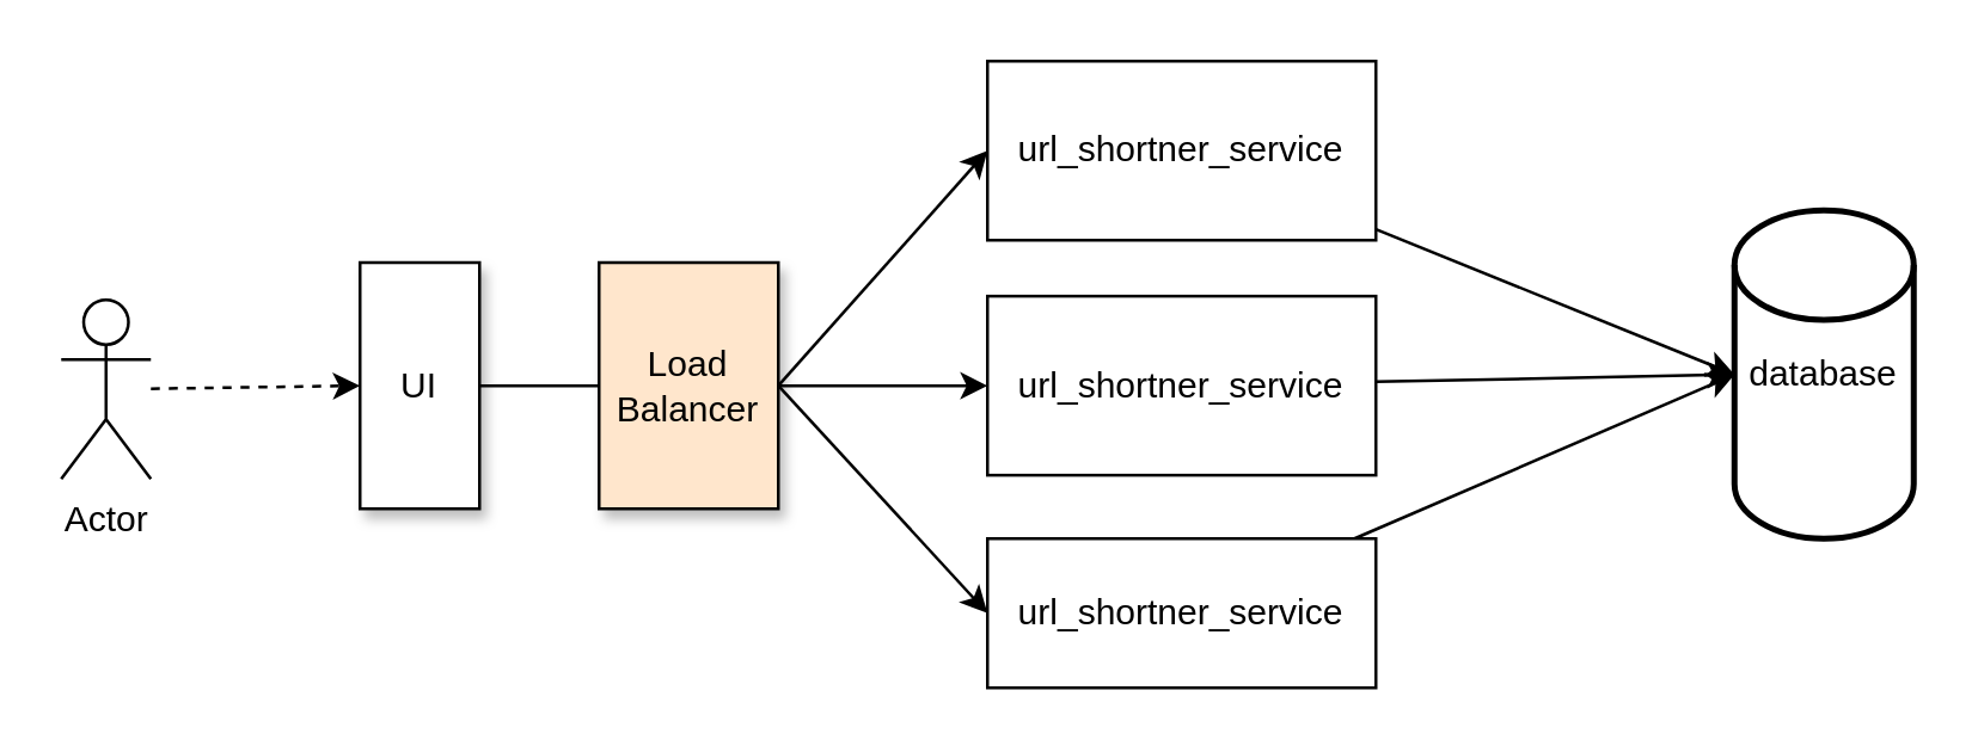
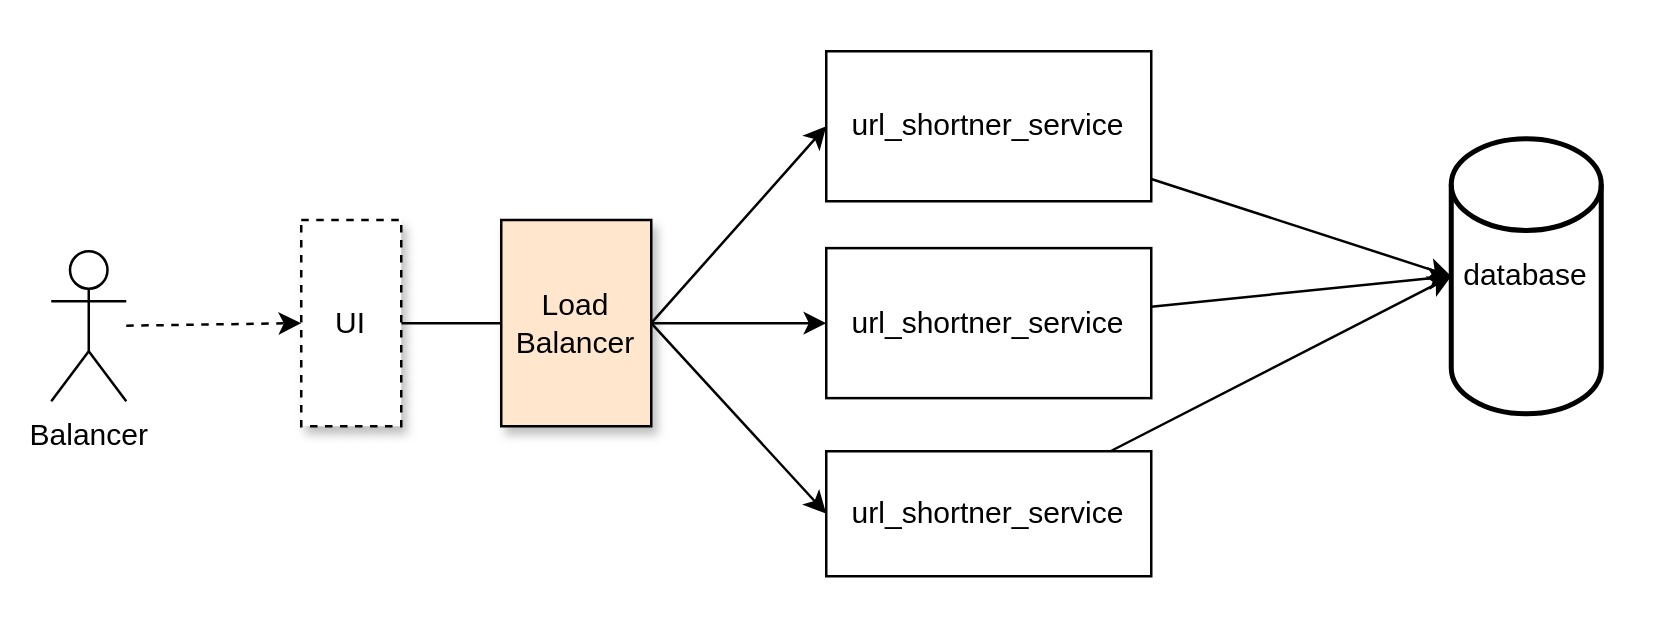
  <mxCell id="0" />
  <mxCell id="1" parent="0" />
  <mxCell id="2" style="edgeStyle=none;html=1;entryX=0;entryY=0.5;entryDx=0;entryDy=0;entryPerimeter=0;" edge="1" parent="1" source="3" target="7"><mxGeometry relative="1" as="geometry" /></mxCell>
  <mxCell id="3" value="url_shortner_service" style="rounded=0;whiteSpace=wrap;html=1;" vertex="1" parent="1"><mxGeometry x="330" y="98.75" width="130" height="60" as="geometry" /></mxCell>
  <mxCell id="4" value="" style="edgeStyle=none;html=1;startArrow=none;" edge="1" parent="1" source="8" target="3"><mxGeometry relative="1" as="geometry" /></mxCell>
  <mxCell id="5" style="edgeStyle=none;html=1;entryX=0;entryY=0.5;entryDx=0;entryDy=0;dashed=1;" edge="1" parent="1" source="6" target="8"><mxGeometry relative="1" as="geometry" /></mxCell>
- <mxCell id="6" value="Actor" style="shape=umlActor;verticalLabelPosition=bottom;verticalAlign=top;html=1;outlineConnect=0;" vertex="1" parent="1"><mxGeometry x="20" y="100" width="30" height="60" as="geometry" /></mxCell>
- <mxCell id="7" value="database" style="strokeWidth=2;html=1;shape=mxgraph.flowchart.database;whiteSpace=wrap;" vertex="1" parent="1"><mxGeometry x="580" y="70" width="60" height="110" as="geometry" /></mxCell>
- <mxCell id="8" value="UI" style="rounded=0;whiteSpace=wrap;html=1;shadow=1;" vertex="1" parent="1"><mxGeometry x="120" y="87.5" width="40" height="82.5" as="geometry" /></mxCell>
+ <mxCell id="6" value="Balancer" style="shape=umlActor;verticalLabelPosition=bottom;verticalAlign=top;html=1;outlineConnect=0;" vertex="1" parent="1"><mxGeometry x="20" y="100" width="30" height="60" as="geometry" /></mxCell>
+ <mxCell id="7" value="database" style="strokeWidth=2;html=1;shape=mxgraph.flowchart.database;whiteSpace=wrap;" vertex="1" parent="1"><mxGeometry x="580" y="55" width="60" height="110" as="geometry" /></mxCell>
+ <mxCell id="8" value="UI" style="rounded=0;whiteSpace=wrap;html=1;shadow=1;dashed=1;" vertex="1" parent="1"><mxGeometry x="120" y="87.5" width="40" height="82.5" as="geometry" /></mxCell>
  <mxCell id="9" style="edgeStyle=none;html=1;entryX=0;entryY=0.5;entryDx=0;entryDy=0;exitX=1;exitY=0.5;exitDx=0;exitDy=0;" edge="1" parent="1" source="11" target="15"><mxGeometry relative="1" as="geometry"><mxPoint x="260" y="156" as="sourcePoint" /></mxGeometry></mxCell>
  <mxCell id="10" style="edgeStyle=none;html=1;entryX=0;entryY=0.5;entryDx=0;entryDy=0;exitX=1;exitY=0.5;exitDx=0;exitDy=0;" edge="1" parent="1" source="11" target="13"><mxGeometry relative="1" as="geometry"><mxPoint x="310" y="90" as="targetPoint" /></mxGeometry></mxCell>
  <mxCell id="11" value="Load Balancer" style="rounded=0;whiteSpace=wrap;html=1;shadow=1;fillColor=#ffe6cc;" vertex="1" parent="1"><mxGeometry x="200" y="87.5" width="60" height="82.5" as="geometry" /></mxCell>
  <mxCell id="12" style="edgeStyle=none;html=1;entryX=0;entryY=0.5;entryDx=0;entryDy=0;entryPerimeter=0;" edge="1" parent="1" source="13" target="7"><mxGeometry relative="1" as="geometry" /></mxCell>
  <mxCell id="13" value="url_shortner_service" style="rounded=0;whiteSpace=wrap;html=1;" vertex="1" parent="1"><mxGeometry x="330" y="20" width="130" height="60" as="geometry" /></mxCell>
  <mxCell id="14" style="edgeStyle=none;html=1;entryX=0;entryY=0.5;entryDx=0;entryDy=0;entryPerimeter=0;" edge="1" parent="1" source="15" target="7"><mxGeometry relative="1" as="geometry" /></mxCell>
  <mxCell id="15" value="url_shortner_service" style="rounded=0;whiteSpace=wrap;html=1;" vertex="1" parent="1"><mxGeometry x="330" y="180" width="130" height="50" as="geometry" /></mxCell>
